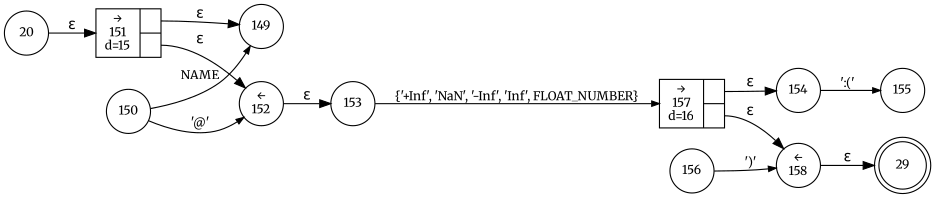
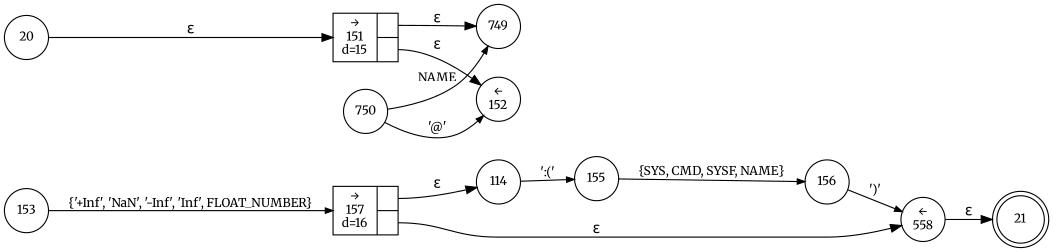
  digraph {
    fontname=Merriweather
    rankdir=LR
    node [fixedsize=true fontname=Merriweather fontsize=11 shape=circle peripheries=1]
    edge [fontname=Merriweather]
-   n1 [label=29 shape=doublecircle width=.6 peripheries=""]
+   n1 [label=21 shape=doublecircle width=.6 peripheries=""]
    n2 [label=20 width=.55]
    n3 [fixedsize=false label="{&rarr;\n151\nd=15|{<p0>|<p1>}}" shape=record]
-   n4 [label=149 width=.55]
+   n4 [label=749 width=.55]
    n5 [label="&larr;\n152" width=.55]
-   n6 [label=150 width=.55]
+   n6 [label=750 width=.55]
    n7 [label=153 width=.55]
    n8 [fixedsize=false label="{&rarr;\n157\nd=16|{<p0>|<p1>}}" shape=record]
-   n9 [label=154 width=.55]
-   n10 [label="&larr;\n158" width=.55]
+   n9 [label=114 width=.55]
+   n10 [label="&larr;\n558" width=.55]
    n11 [label=155 width=.55]
    n12 [label=156 width=.55]
    n2 -> n3 [label="&epsilon;"]
    n3 -> n4 [label="&epsilon;" tailport=p0]
    n3 -> n5 [label="&epsilon;" tailport=p1]
-   n5 -> n7 [label="&epsilon;"]
    n6 -> n4 [arrowhead=normal arrowsize=.7 fontsize=11 label=NAME]
    n6 -> n5 [arrowhead=normal arrowsize=.7 fontsize=11 label="'@'"]
    n7 -> n8 [arrowhead=normal arrowsize=.7 fontsize=11 label="{'+Inf', 'NaN', '-Inf', 'Inf', FLOAT_NUMBER}"]
    n8 -> n9 [label="&epsilon;" tailport=p0]
    n8 -> n10 [label="&epsilon;" tailport=p1]
    n9 -> n11 [arrowhead=normal arrowsize=.7 fontsize=11 label="':('"]
    n10 -> n1 [label="&epsilon;"]
+   n11 -> n12 [arrowhead=normal arrowsize=.7 fontsize=11 label="{SYS, CMD, SYSF, NAME}"]
    n12 -> n10 [arrowhead=normal arrowsize=.7 fontsize=11 label="')'"]
  }
